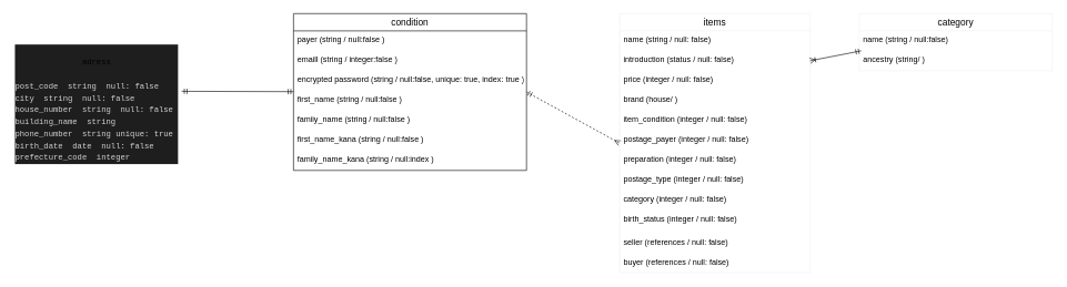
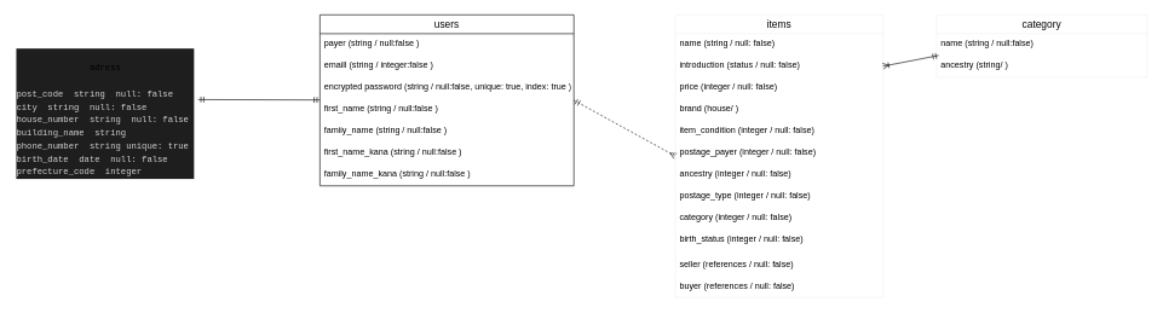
  <mxCell id="0" />
  <mxCell id="1" parent="0" />
  <mxCell id="2" style="edgeStyle=none;rounded=0;orthogonalLoop=1;jettySize=auto;html=1;exitX=1;exitY=0.5;exitDx=0;exitDy=0;entryX=0;entryY=0.5;entryDx=0;entryDy=0;startArrow=ERmandOne;startFill=0;endArrow=ERmany;endFill=0;dashed=1;" edge="1" parent="1" source="4" target="12"><mxGeometry relative="1" as="geometry" /></mxCell>
  <mxCell id="3" style="edgeStyle=none;rounded=0;orthogonalLoop=1;jettySize=auto;html=1;entryX=1.008;entryY=0.405;entryDx=0;entryDy=0;entryPerimeter=0;startArrow=ERmandOne;startFill=0;endArrow=ERmandOne;endFill=0;" edge="1" parent="1" source="4" target="29"><mxGeometry relative="1" as="geometry" /></mxCell>
- <mxCell id="4" value="condition" style="swimlane;fontStyle=0;childLayout=stackLayout;horizontal=1;startSize=26;horizontalStack=0;resizeParent=1;resizeParentMax=0;resizeLast=0;collapsible=1;marginBottom=0;align=center;fontSize=14;" vertex="1" parent="1"><mxGeometry y="20" width="350" height="236" as="geometry" x="440"><mxRectangle x="200" y="370" width="50" height="26" as="alternateBounds" /></mxGeometry></mxCell>
+ <mxCell id="4" value="users" style="swimlane;fontStyle=0;childLayout=stackLayout;horizontal=1;startSize=26;horizontalStack=0;resizeParent=1;resizeParentMax=0;resizeLast=0;collapsible=1;marginBottom=0;align=center;fontSize=14;" vertex="1" parent="1"><mxGeometry y="20" width="350" height="236" as="geometry" x="440"><mxRectangle x="200" y="370" width="50" height="26" as="alternateBounds" /></mxGeometry></mxCell>
  <mxCell id="5" value="payer (string / null:false )" style="text;strokeColor=none;fillColor=none;spacingLeft=4;spacingRight=4;overflow=hidden;rotatable=0;points=[[0,0.5],[1,0.5]];portConstraint=eastwest;fontSize=12;verticalAlign=top;" vertex="1" parent="4"><mxGeometry y="26" width="350" height="30" as="geometry" /></mxCell>
  <mxCell id="6" value="emaill (string / integer:false )" style="text;strokeColor=none;fillColor=none;spacingLeft=4;spacingRight=4;overflow=hidden;rotatable=0;points=[[0,0.5],[1,0.5]];portConstraint=eastwest;fontSize=12;" vertex="1" parent="4"><mxGeometry y="56" width="350" height="30" as="geometry" /></mxCell>
  <mxCell id="7" value="encrypted password (string / null:false, unique: true, index: true )" style="text;strokeColor=none;fillColor=none;spacingLeft=4;spacingRight=4;overflow=hidden;rotatable=0;points=[[0,0.5],[1,0.5]];portConstraint=eastwest;fontSize=12;verticalAlign=top;" vertex="1" parent="4"><mxGeometry y="86" width="350" height="30" as="geometry" /></mxCell>
  <mxCell id="8" value="first_name (string / null:false )" style="text;strokeColor=none;fillColor=none;spacingLeft=4;spacingRight=4;overflow=hidden;rotatable=0;points=[[0,0.5],[1,0.5]];portConstraint=eastwest;fontSize=12;" vertex="1" parent="4"><mxGeometry y="116" width="350" height="30" as="geometry" /></mxCell>
  <mxCell id="9" value="famiiy_name (string / null:false )" style="text;strokeColor=none;fillColor=none;spacingLeft=4;spacingRight=4;overflow=hidden;rotatable=0;points=[[0,0.5],[1,0.5]];portConstraint=eastwest;fontSize=12;verticalAlign=top;" vertex="1" parent="4"><mxGeometry y="146" width="350" height="30" as="geometry" /></mxCell>
  <mxCell id="10" value="first_name_kana (string / null:false )" style="text;strokeColor=none;fillColor=none;spacingLeft=4;spacingRight=4;overflow=hidden;rotatable=0;points=[[0,0.5],[1,0.5]];portConstraint=eastwest;fontSize=12;verticalAlign=top;" vertex="1" parent="4"><mxGeometry y="176" width="350" height="30" as="geometry" /></mxCell>
- <mxCell id="11" value="family_name_kana (string / null:index )" style="text;strokeColor=none;fillColor=none;spacingLeft=4;spacingRight=4;overflow=hidden;rotatable=0;points=[[0,0.5],[1,0.5]];portConstraint=eastwest;fontSize=12;verticalAlign=top;" vertex="1" parent="4"><mxGeometry y="206" width="350" height="30" as="geometry" /></mxCell>
+ <mxCell id="11" value="family_name_kana (string / null:false )" style="text;strokeColor=none;fillColor=none;spacingLeft=4;spacingRight=4;overflow=hidden;rotatable=0;points=[[0,0.5],[1,0.5]];portConstraint=eastwest;fontSize=12;verticalAlign=top;" vertex="1" parent="4"><mxGeometry y="206" width="350" height="30" as="geometry" /></mxCell>
  <mxCell id="12" value="items" style="swimlane;fontStyle=0;childLayout=stackLayout;horizontal=1;startSize=26;horizontalStack=0;resizeParent=1;resizeParentMax=0;resizeLast=0;collapsible=1;marginBottom=0;align=center;fontSize=14;strokeColor=#f0f0f0;" vertex="1" parent="1"><mxGeometry x="930" y="20" width="286" height="390" as="geometry"><mxRectangle x="540" y="400" width="70" height="26" as="alternateBounds" /></mxGeometry></mxCell>
  <mxCell id="13" value="name (string / null: false)" style="text;strokeColor=none;fillColor=none;spacingLeft=4;spacingRight=4;overflow=hidden;rotatable=0;points=[[0,0.5],[1,0.5]];portConstraint=eastwest;fontSize=12;" vertex="1" parent="12"><mxGeometry y="26" width="286" height="30" as="geometry" /></mxCell>
  <mxCell id="14" value="introduction (status / null: false)" style="text;strokeColor=none;fillColor=none;spacingLeft=4;spacingRight=4;overflow=hidden;rotatable=0;points=[[0,0.5],[1,0.5]];portConstraint=eastwest;fontSize=12;verticalAlign=top;" vertex="1" parent="12"><mxGeometry y="56" width="286" height="30" as="geometry" /></mxCell>
  <mxCell id="15" value="price (integer / null: false)" style="text;strokeColor=none;fillColor=none;spacingLeft=4;spacingRight=4;overflow=hidden;rotatable=0;points=[[0,0.5],[1,0.5]];portConstraint=eastwest;fontSize=12;" vertex="1" parent="12"><mxGeometry y="86" width="286" height="30" as="geometry" /></mxCell>
  <mxCell id="16" value="brand (house/ )" style="text;strokeColor=none;fillColor=none;spacingLeft=4;spacingRight=4;overflow=hidden;rotatable=0;points=[[0,0.5],[1,0.5]];portConstraint=eastwest;fontSize=12;verticalAlign=top;" vertex="1" parent="12"><mxGeometry y="116" width="286" height="30" as="geometry" /></mxCell>
  <mxCell id="17" value="item_condition (integer / null: false)" style="text;strokeColor=none;fillColor=none;spacingLeft=4;spacingRight=4;overflow=hidden;rotatable=0;points=[[0,0.5],[1,0.5]];portConstraint=eastwest;fontSize=12;verticalAlign=top;" vertex="1" parent="12"><mxGeometry y="146" width="286" height="30" as="geometry" /></mxCell>
  <mxCell id="18" value="postage_payer (integer / null: false)" style="text;strokeColor=none;fillColor=none;spacingLeft=4;spacingRight=4;overflow=hidden;rotatable=0;points=[[0,0.5],[1,0.5]];portConstraint=eastwest;fontSize=12;verticalAlign=top;" vertex="1" parent="12"><mxGeometry y="176" width="286" height="30" as="geometry" /></mxCell>
- <mxCell id="19" value="preparation (integer / null: false)" style="text;strokeColor=none;fillColor=none;spacingLeft=4;spacingRight=4;overflow=hidden;rotatable=0;points=[[0,0.5],[1,0.5]];portConstraint=eastwest;fontSize=12;verticalAlign=top;" vertex="1" parent="12"><mxGeometry y="206" width="286" height="30" as="geometry" /></mxCell>
+ <mxCell id="19" value="ancestry (integer / null: false)" style="text;strokeColor=none;fillColor=none;spacingLeft=4;spacingRight=4;overflow=hidden;rotatable=0;points=[[0,0.5],[1,0.5]];portConstraint=eastwest;fontSize=12;verticalAlign=top;" vertex="1" parent="12"><mxGeometry y="206" width="286" height="30" as="geometry" /></mxCell>
  <mxCell id="20" value="postage_type (integer / null: false)" style="text;strokeColor=none;fillColor=none;spacingLeft=4;spacingRight=4;overflow=hidden;rotatable=0;points=[[0,0.5],[1,0.5]];portConstraint=eastwest;fontSize=12;verticalAlign=top;" vertex="1" parent="12"><mxGeometry y="236" width="286" height="30" as="geometry" /></mxCell>
  <mxCell id="21" value="category (integer / null: false)" style="text;strokeColor=none;fillColor=none;spacingLeft=4;spacingRight=4;overflow=hidden;rotatable=0;points=[[0,0.5],[1,0.5]];portConstraint=eastwest;fontSize=12;verticalAlign=top;" vertex="1" parent="12"><mxGeometry y="266" width="286" height="30" as="geometry" /></mxCell>
  <mxCell id="22" value="birth_status (integer / null: false)" style="text;strokeColor=none;fillColor=none;spacingLeft=4;spacingRight=4;overflow=hidden;rotatable=0;points=[[0,0.5],[1,0.5]];portConstraint=eastwest;fontSize=12;" vertex="1" parent="12"><mxGeometry y="296" width="286" height="34" as="geometry" /></mxCell>
  <mxCell id="23" value="seller (references / null: false)" style="text;strokeColor=none;fillColor=none;spacingLeft=4;spacingRight=4;overflow=hidden;rotatable=0;points=[[0,0.5],[1,0.5]];portConstraint=eastwest;fontSize=12;verticalAlign=top;" vertex="1" parent="12"><mxGeometry y="330" width="286" height="30" as="geometry" /></mxCell>
  <mxCell id="24" value="buyer (references / null: false)" style="text;strokeColor=none;fillColor=none;spacingLeft=4;spacingRight=4;overflow=hidden;rotatable=0;points=[[0,0.5],[1,0.5]];portConstraint=eastwest;fontSize=12;verticalAlign=top;" vertex="1" parent="12"><mxGeometry y="360" width="286" height="30" as="geometry" /></mxCell>
  <mxCell id="25" value="category" style="swimlane;fontStyle=0;childLayout=stackLayout;horizontal=1;startSize=26;horizontalStack=0;resizeParent=1;resizeParentMax=0;resizeLast=0;collapsible=1;marginBottom=0;align=center;fontSize=14;strokeColor=#f0f0f0;" vertex="1" parent="1"><mxGeometry x="1290" y="20" width="290" height="86" as="geometry"><mxRectangle x="10" y="370" width="80" height="26" as="alternateBounds" /></mxGeometry></mxCell>
  <mxCell id="26" value="name (string / null:false)" style="text;strokeColor=none;fillColor=none;spacingLeft=4;spacingRight=4;overflow=hidden;rotatable=0;points=[[0,0.5],[1,0.5]];portConstraint=eastwest;fontSize=12;" vertex="1" parent="25"><mxGeometry y="26" width="290" height="30" as="geometry" /></mxCell>
  <mxCell id="27" value="ancestry (string/ )" style="text;strokeColor=none;fillColor=none;spacingLeft=4;spacingRight=4;overflow=hidden;rotatable=0;points=[[0,0.5],[1,0.5]];portConstraint=eastwest;fontSize=12;" vertex="1" parent="25"><mxGeometry y="56" width="290" height="30" as="geometry" /></mxCell>
  <mxCell id="28" style="edgeStyle=none;rounded=0;orthogonalLoop=1;jettySize=auto;html=1;entryX=0.5;entryY=0;entryDx=0;entryDy=0;" edge="1" parent="1" source="4" target="4"><mxGeometry relative="1" as="geometry" /></mxCell>
  <mxCell id="29" value="&lt;div style=&quot;background-color: rgb(30 , 30 , 30) ; font-family: &amp;#34;menlo&amp;#34; , &amp;#34;monaco&amp;#34; , &amp;#34;courier new&amp;#34; , monospace ; font-size: 12px ; line-height: 18px&quot;&gt;&lt;div&gt;&lt;font color=&quot;#569cd6&quot;&gt;&lt;b&gt;&amp;nbsp; &amp;nbsp; &amp;nbsp; &amp;nbsp; &amp;nbsp; &amp;nbsp; &amp;nbsp; &amp;nbsp; &amp;nbsp; &amp;nbsp; &amp;nbsp;&amp;nbsp;&lt;/b&gt;&lt;/font&gt;&lt;/div&gt;&lt;div style=&quot;text-align: center&quot;&gt;adress&lt;/div&gt;&lt;div style=&quot;color: rgb(212 , 212 , 212) ; font-weight: normal&quot;&gt;&lt;br&gt;&lt;/div&gt;&lt;div style=&quot;color: rgb(212 , 212 , 212) ; font-weight: normal&quot;&gt;&lt;span style=&quot;color: #d4d4d4&quot;&gt;post_code&amp;nbsp; string&amp;nbsp; null: false&amp;nbsp;&lt;/span&gt;&lt;/div&gt;&lt;div style=&quot;color: rgb(212 , 212 , 212) ; font-weight: normal&quot;&gt;&lt;span style=&quot;color: #d4d4d4&quot;&gt;city&amp;nbsp; string&amp;nbsp; null: false&amp;nbsp;&lt;/span&gt;&lt;/div&gt;&lt;div style=&quot;color: rgb(212 , 212 , 212) ; font-weight: normal&quot;&gt;&lt;span style=&quot;color: #d4d4d4&quot;&gt;house_number&amp;nbsp; string&amp;nbsp; null: false&amp;nbsp;&lt;/span&gt;&lt;/div&gt;&lt;div style=&quot;color: rgb(212 , 212 , 212) ; font-weight: normal&quot;&gt;&lt;span style=&quot;color: #d4d4d4&quot;&gt;building_name&amp;nbsp; string&amp;nbsp;&lt;/span&gt;&lt;/div&gt;&lt;div style=&quot;color: rgb(212 , 212 , 212) ; font-weight: normal&quot;&gt;&lt;span style=&quot;color: #d4d4d4&quot;&gt;phone_number&amp;nbsp; string unique: true&amp;nbsp;&lt;/span&gt;&lt;/div&gt;&lt;div style=&quot;color: rgb(212 , 212 , 212) ; font-weight: normal&quot;&gt;birth_date&amp;nbsp; date&amp;nbsp; null: false&amp;nbsp;&lt;/div&gt;&lt;div style=&quot;color: rgb(212 , 212 , 212) ; font-weight: normal&quot;&gt;&lt;span style=&quot;color: #d4d4d4&quot;&gt;prefecture_code&amp;nbsp; integer&amp;nbsp;&lt;/span&gt;&lt;/div&gt;&lt;/div&gt;" style="text;whiteSpace=wrap;html=1;" vertex="1" parent="1"><mxGeometry x="20" y="60" width="250" height="190" as="geometry" /></mxCell>
  <mxCell id="30" style="edgeStyle=none;rounded=0;orthogonalLoop=1;jettySize=auto;html=1;exitX=1;exitY=0.5;exitDx=0;exitDy=0;entryX=0.01;entryY=1;entryDx=0;entryDy=0;entryPerimeter=0;startArrow=ERoneToMany;startFill=0;endArrow=ERmandOne;endFill=0;" edge="1" parent="1" source="14" target="26"><mxGeometry relative="1" as="geometry" /></mxCell>
